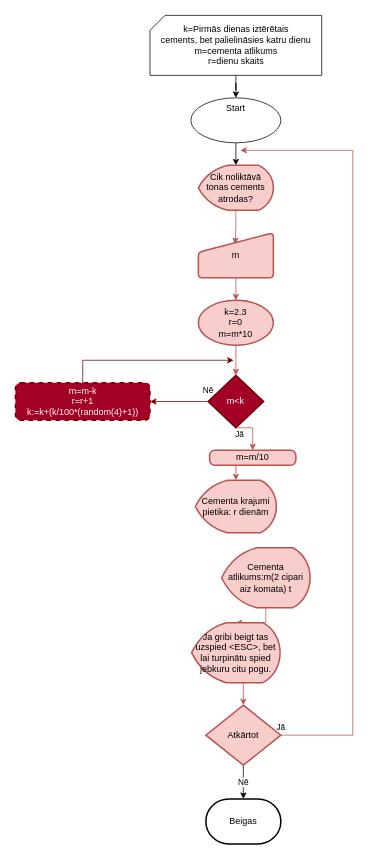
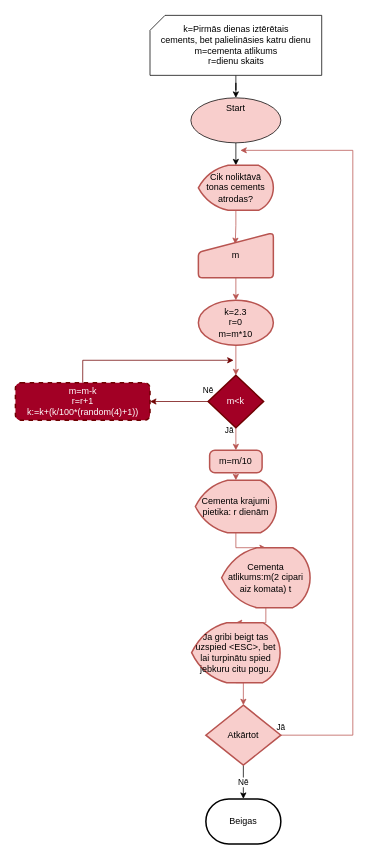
  <mxCell id="0" />
  <mxCell id="1" parent="0" />
  <mxCell id="2" value="" style="edgeStyle=orthogonalEdgeStyle;rounded=0;orthogonalLoop=1;jettySize=auto;html=1;" parent="1" source="3" target="5" edge="1"><mxGeometry relative="1" as="geometry" /></mxCell>
  <mxCell id="3" value="k=Pirmās dienas iztērētais &lt;br&gt;cements, bet palielināsies katru dienu&lt;br&gt;m=cementa atlikums&lt;br&gt;r=dienu skaits" style="verticalLabelPosition=middle;verticalAlign=middle;html=1;shape=card;whiteSpace=wrap;size=20;arcSize=12;labelPosition=center;align=center;" parent="1" vertex="1"><mxGeometry x="199.5" y="20" width="229" height="80" as="geometry" /></mxCell>
  <mxCell id="4" style="edgeStyle=orthogonalEdgeStyle;rounded=0;orthogonalLoop=1;jettySize=auto;html=1;exitX=0.5;exitY=1;exitDx=0;exitDy=0;entryX=0.5;entryY=0;entryDx=0;entryDy=0;entryPerimeter=0;" parent="1" source="5" target="9" edge="1"><mxGeometry relative="1" as="geometry" /></mxCell>
- <mxCell id="5" value="Start" style="ellipse;whiteSpace=wrap;html=1;verticalAlign=top;arcSize=12;" parent="1" vertex="1"><mxGeometry x="254" y="130" width="120" height="60" as="geometry" /></mxCell>
+ <mxCell id="5" value="Start" style="ellipse;whiteSpace=wrap;html=1;verticalAlign=top;arcSize=12;fillColor=#f8cecc;" parent="1" vertex="1"><mxGeometry x="254" y="130" width="120" height="60" as="geometry" /></mxCell>
  <mxCell id="6" style="edgeStyle=orthogonalEdgeStyle;rounded=0;orthogonalLoop=1;jettySize=auto;html=1;exitX=0.5;exitY=1;exitDx=0;exitDy=0;entryX=0.5;entryY=0;entryDx=0;entryDy=0;entryPerimeter=0;fillColor=#f8cecc;strokeColor=#b85450;" edge="1" parent="1" source="7" target="12"><mxGeometry relative="1" as="geometry" /></mxCell>
  <mxCell id="7" value="k=2.3&lt;br&gt;r=0&lt;br&gt;m=m*10" style="ellipse;whiteSpace=wrap;html=1;absoluteArcSize=1;arcSize=14;strokeWidth=2;fillColor=#f8cecc;strokeColor=#b85450;" parent="1" vertex="1"><mxGeometry x="264" y="400" width="100" height="60" as="geometry" /></mxCell>
  <mxCell id="8" style="edgeStyle=orthogonalEdgeStyle;rounded=0;orthogonalLoop=1;jettySize=auto;html=1;exitX=0.5;exitY=1;exitDx=0;exitDy=0;exitPerimeter=0;entryX=0.492;entryY=0.25;entryDx=0;entryDy=0;entryPerimeter=0;fillColor=#f8cecc;strokeColor=#b85450;" parent="1" source="9" target="28" edge="1"><mxGeometry relative="1" as="geometry" /></mxCell>
  <mxCell id="9" value="Cik noliktāvā tonas cements atrodas?" style="strokeWidth=2;html=1;shape=mxgraph.flowchart.display;whiteSpace=wrap;fillColor=#f8cecc;strokeColor=#b85450;" parent="1" vertex="1"><mxGeometry x="264" y="220" width="100" height="60" as="geometry" /></mxCell>
  <mxCell id="10" value="Nē" style="edgeStyle=orthogonalEdgeStyle;rounded=0;orthogonalLoop=1;jettySize=auto;html=1;exitX=0;exitY=0.5;exitDx=0;exitDy=0;exitPerimeter=0;entryX=1;entryY=0.5;entryDx=0;entryDy=0;fillColor=#a20025;strokeColor=#6F0000;" edge="1" parent="1" source="12" target="14"><mxGeometry x="-1" y="-15" relative="1" as="geometry"><mxPoint as="offset" /></mxGeometry></mxCell>
  <mxCell id="11" value="Jā" style="edgeStyle=orthogonalEdgeStyle;rounded=0;orthogonalLoop=1;jettySize=auto;html=1;exitX=0.5;exitY=1;exitDx=0;exitDy=0;exitPerimeter=0;entryX=0.5;entryY=0;entryDx=0;entryDy=0;fillColor=#f8cecc;strokeColor=#b85450;" edge="1" parent="1" source="12" target="16"><mxGeometry x="-0.791" y="-9" relative="1" as="geometry"><mxPoint as="offset" /></mxGeometry></mxCell>
  <mxCell id="12" value="m&amp;lt;k" style="strokeWidth=2;html=1;shape=mxgraph.flowchart.decision;whiteSpace=wrap;fillColor=#a20025;strokeColor=#6F0000;fontColor=#ffffff;" parent="1" vertex="1"><mxGeometry x="277" y="500" width="74" height="70" as="geometry" /></mxCell>
  <mxCell id="13" style="edgeStyle=orthogonalEdgeStyle;rounded=0;orthogonalLoop=1;jettySize=auto;html=1;exitX=0.5;exitY=0;exitDx=0;exitDy=0;fillColor=#a20025;strokeColor=#6F0000;" edge="1" parent="1" source="14"><mxGeometry relative="1" as="geometry"><mxPoint x="311" y="480" as="targetPoint" /><Array as="points"><mxPoint x="110" y="480" /></Array></mxGeometry></mxCell>
  <mxCell id="14" value="m=m-k&lt;br&gt;r=r+1&lt;br&gt;k:=k+(k/100*(random(4)+1))" style="rounded=1;whiteSpace=wrap;html=1;absoluteArcSize=1;arcSize=14;strokeWidth=2;fillColor=#a20025;strokeColor=#6F0000;fontColor=#ffffff;dashed=1;" parent="1" vertex="1"><mxGeometry x="20" y="510" width="179.5" height="50" as="geometry" /></mxCell>
  <mxCell id="15" style="edgeStyle=orthogonalEdgeStyle;rounded=0;orthogonalLoop=1;jettySize=auto;html=1;exitX=0.5;exitY=1;exitDx=0;exitDy=0;entryX=0.5;entryY=0;entryDx=0;entryDy=0;entryPerimeter=0;fillColor=#f8cecc;strokeColor=#b85450;" parent="1" source="16" target="18" edge="1"><mxGeometry relative="1" as="geometry" /></mxCell>
- <mxCell id="16" value="m=m/10" style="rounded=1;whiteSpace=wrap;html=1;absoluteArcSize=1;arcSize=14;strokeWidth=2;fillColor=#f8cecc;strokeColor=#b85450;" parent="1" vertex="1"><mxGeometry x="279" y="600" width="115" height="20" as="geometry" /></mxCell>
+ <mxCell id="16" value="m=m/10" style="rounded=1;whiteSpace=wrap;html=1;absoluteArcSize=1;arcSize=14;strokeWidth=2;fillColor=#f8cecc;strokeColor=#b85450;" parent="1" vertex="1"><mxGeometry x="279" y="600" width="70" height="30" as="geometry" /></mxCell>
+ <mxCell id="17" style="edgeStyle=orthogonalEdgeStyle;rounded=0;orthogonalLoop=1;jettySize=auto;html=1;exitX=0.5;exitY=1;exitDx=0;exitDy=0;exitPerimeter=0;entryX=0.5;entryY=0;entryDx=0;entryDy=0;entryPerimeter=0;fillColor=#f8cecc;strokeColor=#b85450;" parent="1" source="18" target="20" edge="1"><mxGeometry relative="1" as="geometry" /></mxCell>
  <mxCell id="18" value="Cementa krajumi pietika: r dienām" style="strokeWidth=2;html=1;shape=mxgraph.flowchart.display;whiteSpace=wrap;fillColor=#f8cecc;strokeColor=#b85450;" parent="1" vertex="1"><mxGeometry x="260" y="640" width="108" height="70" as="geometry" /></mxCell>
  <mxCell id="19" style="edgeStyle=orthogonalEdgeStyle;rounded=0;orthogonalLoop=1;jettySize=auto;html=1;exitX=0.5;exitY=1;exitDx=0;exitDy=0;exitPerimeter=0;entryX=0.5;entryY=0;entryDx=0;entryDy=0;entryPerimeter=0;fillColor=#f8cecc;strokeColor=#b85450;" parent="1" source="20" target="22" edge="1"><mxGeometry relative="1" as="geometry" /></mxCell>
  <mxCell id="20" value="&lt;font style=&quot;font-size: 12px&quot;&gt;Cementa atlikums:m(2 cipari aiz komata) t&lt;/font&gt;" style="strokeWidth=2;html=1;shape=mxgraph.flowchart.display;whiteSpace=wrap;fillColor=#f8cecc;strokeColor=#b85450;" parent="1" vertex="1"><mxGeometry x="295" y="730" width="118" height="80" as="geometry" /></mxCell>
  <mxCell id="21" style="edgeStyle=orthogonalEdgeStyle;rounded=0;orthogonalLoop=1;jettySize=auto;html=1;exitX=0.5;exitY=1;exitDx=0;exitDy=0;exitPerimeter=0;entryX=0.5;entryY=0;entryDx=0;entryDy=0;fillColor=#f8cecc;strokeColor=#b85450;" edge="1" parent="1" source="22" target="25"><mxGeometry relative="1" as="geometry" /></mxCell>
  <mxCell id="22" value="&lt;font style=&quot;font-size: 12px&quot;&gt;Ja gribi beigt tas uzspied &amp;lt;ESC&amp;gt;, bet lai turpinātu spied jebkuru citu pogu.&lt;/font&gt;" style="strokeWidth=2;html=1;shape=mxgraph.flowchart.display;whiteSpace=wrap;fillColor=#f8cecc;strokeColor=#b85450;" parent="1" vertex="1"><mxGeometry x="255" y="830" width="118" height="80" as="geometry" /></mxCell>
  <mxCell id="23" value="Jā" style="edgeStyle=orthogonalEdgeStyle;rounded=0;orthogonalLoop=1;jettySize=auto;html=1;exitX=1;exitY=0.5;exitDx=0;exitDy=0;fillColor=#f8cecc;strokeColor=#b85450;" parent="1" source="25" edge="1"><mxGeometry x="-1" y="10" relative="1" as="geometry"><mxPoint x="320" y="200" as="targetPoint" /><Array as="points"><mxPoint x="470" y="980" /><mxPoint x="470" y="200" /></Array><mxPoint as="offset" /></mxGeometry></mxCell>
  <mxCell id="24" value="Nē" style="edgeStyle=orthogonalEdgeStyle;rounded=0;orthogonalLoop=1;jettySize=auto;html=1;exitX=0.5;exitY=1;exitDx=0;exitDy=0;entryX=0.5;entryY=0;entryDx=0;entryDy=0;entryPerimeter=0;" parent="1" source="25" target="26" edge="1"><mxGeometry relative="1" as="geometry" /></mxCell>
  <mxCell id="25" value="Atkārtot" style="rhombus;whiteSpace=wrap;html=1;strokeWidth=2;fillColor=#f8cecc;strokeColor=#b85450;" parent="1" vertex="1"><mxGeometry x="274" y="940" width="100" height="80" as="geometry" /></mxCell>
  <mxCell id="26" value="Beigas" style="strokeWidth=2;html=1;shape=mxgraph.flowchart.terminator;whiteSpace=wrap;" parent="1" vertex="1"><mxGeometry x="274" y="1065" width="100" height="60" as="geometry" /></mxCell>
  <mxCell id="27" style="edgeStyle=orthogonalEdgeStyle;rounded=0;orthogonalLoop=1;jettySize=auto;html=1;exitX=0.5;exitY=1;exitDx=0;exitDy=0;entryX=0.5;entryY=0;entryDx=0;entryDy=0;fillColor=#f8cecc;strokeColor=#b85450;" parent="1" source="28" target="7" edge="1"><mxGeometry relative="1" as="geometry" /></mxCell>
  <mxCell id="28" value="m" style="html=1;strokeWidth=2;shape=manualInput;whiteSpace=wrap;rounded=1;size=26;arcSize=11;fillColor=#f8cecc;strokeColor=#b85450;" parent="1" vertex="1"><mxGeometry x="264" y="310" width="100" height="60" as="geometry" /></mxCell>
